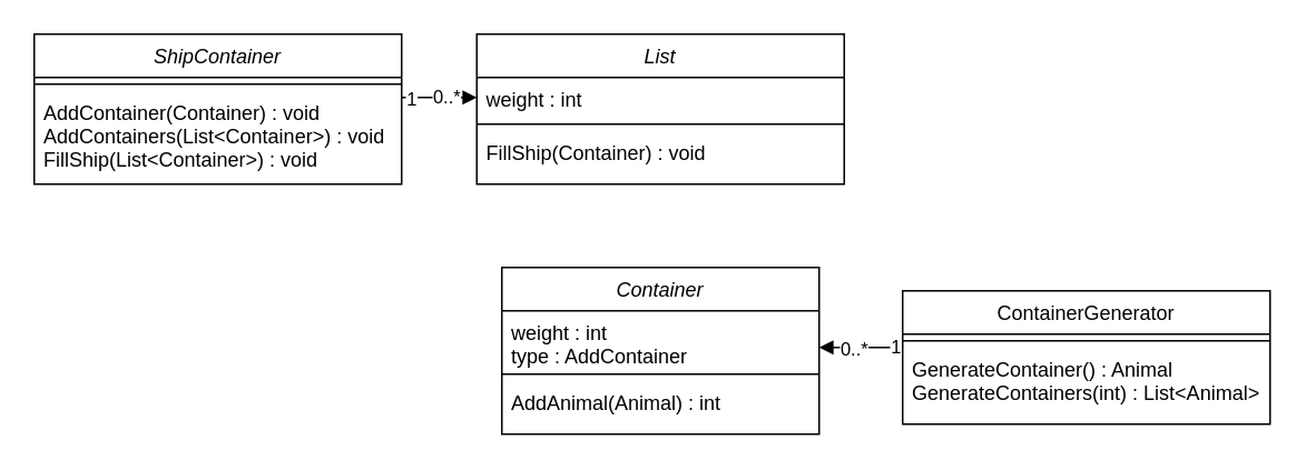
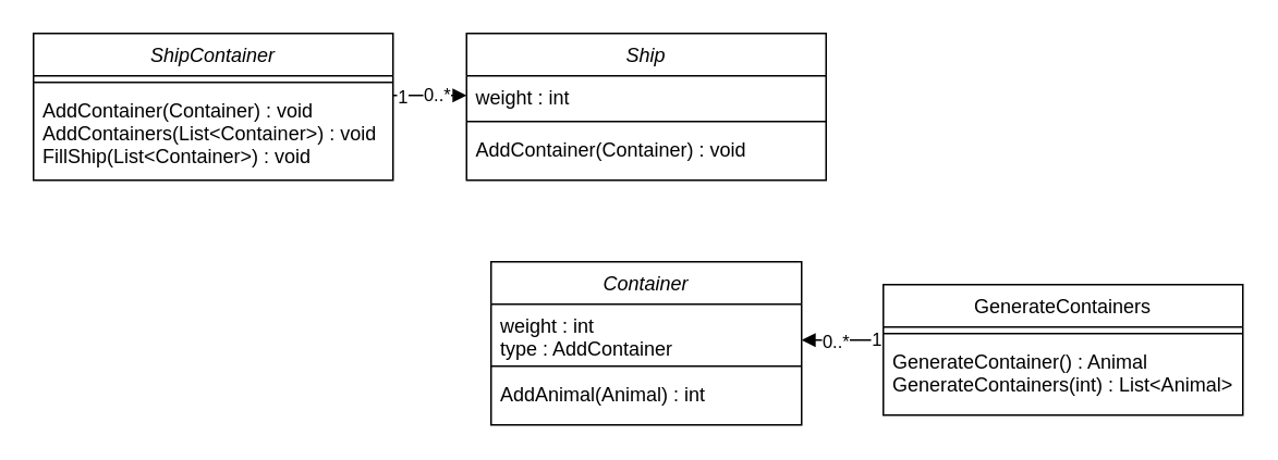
  <mxCell id="0" />
  <mxCell id="1" parent="0" />
  <mxCell id="2" value="Container" style="swimlane;fontStyle=2;align=center;verticalAlign=top;childLayout=stackLayout;horizontal=1;startSize=26;horizontalStack=0;resizeParent=1;resizeLast=0;collapsible=1;marginBottom=0;rounded=0;shadow=0;strokeWidth=1;" vertex="1" parent="1"><mxGeometry x="300" y="160" width="190" height="100" as="geometry"><mxRectangle x="230" y="140" width="160" height="26" as="alternateBounds" /></mxGeometry></mxCell>
  <mxCell id="3" value="weight : int&#10;type : AddContainer" style="text;align=left;verticalAlign=top;spacingLeft=4;spacingRight=4;overflow=hidden;rotatable=0;points=[[0,0.5],[1,0.5]];portConstraint=eastwest;rounded=0;shadow=0;html=0;" vertex="1" parent="2"><mxGeometry y="26" width="190" height="34" as="geometry" /></mxCell>
  <mxCell id="4" value="" style="line;html=1;strokeWidth=1;align=left;verticalAlign=middle;spacingTop=-1;spacingLeft=3;spacingRight=3;rotatable=0;labelPosition=right;points=[];portConstraint=eastwest;" vertex="1" parent="2"><mxGeometry y="60" width="190" height="8" as="geometry" /></mxCell>
  <mxCell id="5" value="AddAnimal(Animal) : int&#10;&#10;" style="text;align=left;verticalAlign=top;spacingLeft=4;spacingRight=4;overflow=hidden;rotatable=0;points=[[0,0.5],[1,0.5]];portConstraint=eastwest;" vertex="1" parent="2"><mxGeometry y="68" width="190" height="30" as="geometry" /></mxCell>
- <mxCell id="6" value="List" style="swimlane;fontStyle=2;align=center;verticalAlign=top;childLayout=stackLayout;horizontal=1;startSize=26;horizontalStack=0;resizeParent=1;resizeLast=0;collapsible=1;marginBottom=0;rounded=0;shadow=0;strokeWidth=1;" vertex="1" parent="1"><mxGeometry x="285" y="20" width="220" height="90" as="geometry"><mxRectangle x="230" y="140" width="160" height="26" as="alternateBounds" /></mxGeometry></mxCell>
+ <mxCell id="6" value="Ship" style="swimlane;fontStyle=2;align=center;verticalAlign=top;childLayout=stackLayout;horizontal=1;startSize=26;horizontalStack=0;resizeParent=1;resizeLast=0;collapsible=1;marginBottom=0;rounded=0;shadow=0;strokeWidth=1;" vertex="1" parent="1"><mxGeometry x="285" y="20" width="220" height="90" as="geometry"><mxRectangle x="230" y="140" width="160" height="26" as="alternateBounds" /></mxGeometry></mxCell>
  <mxCell id="7" value="weight : int" style="text;align=left;verticalAlign=top;spacingLeft=4;spacingRight=4;overflow=hidden;rotatable=0;points=[[0,0.5],[1,0.5]];portConstraint=eastwest;" vertex="1" parent="6"><mxGeometry y="26" width="220" height="24" as="geometry" /></mxCell>
  <mxCell id="8" value="" style="line;html=1;strokeWidth=1;align=left;verticalAlign=middle;spacingTop=-1;spacingLeft=3;spacingRight=3;rotatable=0;labelPosition=right;points=[];portConstraint=eastwest;" vertex="1" parent="6"><mxGeometry y="50" width="220" height="8" as="geometry" /></mxCell>
- <mxCell id="9" value="FillShip(Container) : void" style="text;align=left;verticalAlign=top;spacingLeft=4;spacingRight=4;overflow=hidden;rotatable=0;points=[[0,0.5],[1,0.5]];portConstraint=eastwest;" vertex="1" parent="6"><mxGeometry y="58" width="220" height="32" as="geometry" /></mxCell>
+ <mxCell id="9" value="AddContainer(Container) : void" style="text;align=left;verticalAlign=top;spacingLeft=4;spacingRight=4;overflow=hidden;rotatable=0;points=[[0,0.5],[1,0.5]];portConstraint=eastwest;" vertex="1" parent="6"><mxGeometry y="58" width="220" height="32" as="geometry" /></mxCell>
  <mxCell id="10" style="edgeStyle=orthogonalEdgeStyle;rounded=0;orthogonalLoop=1;jettySize=auto;html=1;endArrow=block;endFill=1;" edge="1" parent="1" source="13"><mxGeometry relative="1" as="geometry"><mxPoint x="490" y="208" as="targetPoint" /><Array as="points"><mxPoint x="540" y="208" /><mxPoint x="540" y="208" /></Array></mxGeometry></mxCell>
  <mxCell id="11" value="1" style="edgeLabel;html=1;align=center;verticalAlign=middle;resizable=0;points=[];" vertex="1" connectable="0" parent="10"><mxGeometry x="-0.789" y="-1" relative="1" as="geometry"><mxPoint as="offset" /></mxGeometry></mxCell>
  <mxCell id="12" value="0..*" style="edgeLabel;html=1;align=center;verticalAlign=middle;resizable=0;points=[];" vertex="1" connectable="0" parent="10"><mxGeometry x="0.378" relative="1" as="geometry"><mxPoint x="4" as="offset" /></mxGeometry></mxCell>
- <mxCell id="13" value="ContainerGenerator" style="swimlane;fontStyle=0;align=center;verticalAlign=top;childLayout=stackLayout;horizontal=1;startSize=26;horizontalStack=0;resizeParent=1;resizeLast=0;collapsible=1;marginBottom=0;rounded=0;shadow=0;strokeWidth=1;" vertex="1" parent="1"><mxGeometry x="540" y="174" width="220" height="80" as="geometry"><mxRectangle x="340" y="380" width="170" height="26" as="alternateBounds" /></mxGeometry></mxCell>
+ <mxCell id="13" value="GenerateContainers" style="swimlane;fontStyle=0;align=center;verticalAlign=top;childLayout=stackLayout;horizontal=1;startSize=26;horizontalStack=0;resizeParent=1;resizeLast=0;collapsible=1;marginBottom=0;rounded=0;shadow=0;strokeWidth=1;" vertex="1" parent="1"><mxGeometry x="540" y="174" width="220" height="80" as="geometry"><mxRectangle x="340" y="380" width="170" height="26" as="alternateBounds" /></mxGeometry></mxCell>
  <mxCell id="14" value="" style="line;html=1;strokeWidth=1;align=left;verticalAlign=middle;spacingTop=-1;spacingLeft=3;spacingRight=3;rotatable=0;labelPosition=right;points=[];portConstraint=eastwest;" vertex="1" parent="13"><mxGeometry y="26" width="220" height="8" as="geometry" /></mxCell>
  <mxCell id="15" value="GenerateContainer() : Animal&#10;GenerateContainers(int) : List&lt;Animal&gt;" style="text;align=left;verticalAlign=top;spacingLeft=4;spacingRight=4;overflow=hidden;rotatable=0;points=[[0,0.5],[1,0.5]];portConstraint=eastwest;" vertex="1" parent="13"><mxGeometry y="34" width="220" height="46" as="geometry" /></mxCell>
  <mxCell id="16" style="edgeStyle=orthogonalEdgeStyle;rounded=0;orthogonalLoop=1;jettySize=auto;html=1;endArrow=block;endFill=1;" edge="1" parent="1" source="19"><mxGeometry relative="1" as="geometry"><mxPoint x="285" y="58" as="targetPoint" /><Array as="points"><mxPoint x="260" y="58" /><mxPoint x="260" y="58" /></Array></mxGeometry></mxCell>
  <mxCell id="17" value="1" style="edgeLabel;html=1;align=center;verticalAlign=middle;resizable=0;points=[];" vertex="1" connectable="0" parent="16"><mxGeometry x="-0.791" relative="1" as="geometry"><mxPoint as="offset" /></mxGeometry></mxCell>
  <mxCell id="18" value="0..*" style="edgeLabel;html=1;align=center;verticalAlign=middle;resizable=0;points=[];" vertex="1" connectable="0" parent="16"><mxGeometry x="0.205" y="1" relative="1" as="geometry"><mxPoint x="-1" as="offset" /></mxGeometry></mxCell>
  <mxCell id="19" value="ShipContainer" style="swimlane;fontStyle=2;align=center;verticalAlign=top;childLayout=stackLayout;horizontal=1;startSize=26;horizontalStack=0;resizeParent=1;resizeLast=0;collapsible=1;marginBottom=0;rounded=0;shadow=0;strokeWidth=1;" vertex="1" parent="1"><mxGeometry x="20" y="20" width="220" height="90" as="geometry"><mxRectangle x="230" y="140" width="160" height="26" as="alternateBounds" /></mxGeometry></mxCell>
  <mxCell id="20" value="" style="line;html=1;strokeWidth=1;align=left;verticalAlign=middle;spacingTop=-1;spacingLeft=3;spacingRight=3;rotatable=0;labelPosition=right;points=[];portConstraint=eastwest;" vertex="1" parent="19"><mxGeometry y="26" width="220" height="8" as="geometry" /></mxCell>
  <mxCell id="21" value="AddContainer(Container) : void&#10;AddContainers(List&lt;Container&gt;) : void&#10;FillShip(List&lt;Container&gt;) : void" style="text;align=left;verticalAlign=top;spacingLeft=4;spacingRight=4;overflow=hidden;rotatable=0;points=[[0,0.5],[1,0.5]];portConstraint=eastwest;" vertex="1" parent="19"><mxGeometry y="34" width="220" height="56" as="geometry" /></mxCell>
